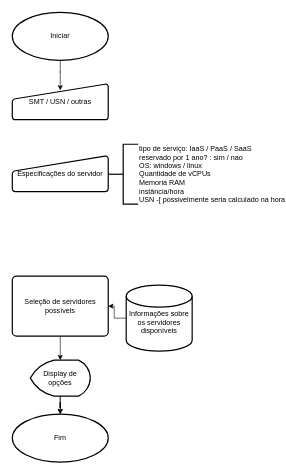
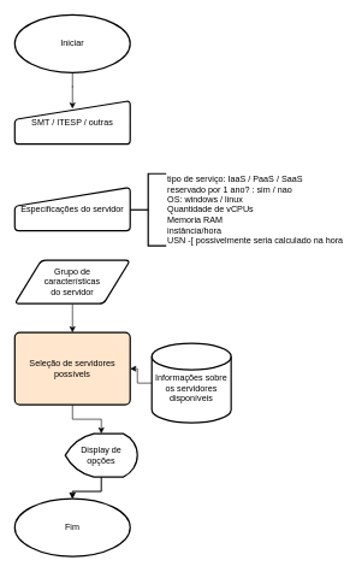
  <mxCell id="0" />
  <mxCell id="1" parent="0" />
- <mxCell id="2" value="SMT / USN / outras" style="html=1;strokeWidth=2;shape=manualInput;whiteSpace=wrap;rounded=1;size=26;arcSize=11;" vertex="1" parent="1"><mxGeometry x="20" y="139" width="160" height="60" as="geometry" /></mxCell>
+ <mxCell id="2" value="SMT / ITESP / outras" style="html=1;strokeWidth=2;shape=manualInput;whiteSpace=wrap;rounded=1;size=26;arcSize=11;" vertex="1" parent="1"><mxGeometry x="20" y="139" width="160" height="60" as="geometry" /></mxCell>
  <mxCell id="3" value="Especificações do servidor" style="html=1;strokeWidth=2;shape=manualInput;whiteSpace=wrap;rounded=1;size=26;arcSize=11;" vertex="1" parent="1"><mxGeometry x="20" y="259" width="160" height="60" as="geometry" /></mxCell>
  <mxCell id="4" value="tipo de serviço: IaaS / PaaS / SaaS&lt;br&gt;reservado por 1 ano? : sim / nao&lt;br&gt;OS: windows / linux&lt;br&gt;Quantidade de vCPUs&lt;br&gt;Memoria RAM&lt;br&gt;instância/hora&lt;br&gt;USN -[ possivelmente seria calculado na hora" style="strokeWidth=2;html=1;shape=mxgraph.flowchart.annotation_2;align=left;labelPosition=right;pointerEvents=1;" vertex="1" parent="1"><mxGeometry x="180" y="240" width="50" height="100" as="geometry" /></mxCell>
  <mxCell id="5" value="" style="edgeStyle=orthogonalEdgeStyle;rounded=0;orthogonalLoop=1;jettySize=auto;html=1;" edge="1" parent="1" source="6" target="13"><mxGeometry relative="1" as="geometry" /></mxCell>
  <mxCell id="6" value="&lt;div&gt;&lt;br&gt;&lt;/div&gt;&lt;div&gt;Informações sobre os servidores disponíveis&lt;/div&gt;" style="strokeWidth=2;html=1;shape=mxgraph.flowchart.database;whiteSpace=wrap;" vertex="1" parent="1"><mxGeometry x="210" y="475" width="110" height="110" as="geometry" /></mxCell>
+ <mxCell id="7" style="edgeStyle=orthogonalEdgeStyle;rounded=0;orthogonalLoop=1;jettySize=auto;html=1;entryX=0.5;entryY=0;entryDx=0;entryDy=0;" edge="1" parent="1" source="8" target="13"><mxGeometry relative="1" as="geometry" /></mxCell>
+ <mxCell id="8" value="&lt;div&gt;Grupo de&lt;/div&gt;&lt;div&gt;características&lt;/div&gt;&lt;div&gt;do servidor&lt;/div&gt;" style="shape=parallelogram;html=1;strokeWidth=2;perimeter=parallelogramPerimeter;whiteSpace=wrap;rounded=1;arcSize=12;size=0.23;" vertex="1" parent="1"><mxGeometry x="20" y="360" width="160" height="60" as="geometry" /></mxCell>
  <mxCell id="9" value="" style="edgeStyle=orthogonalEdgeStyle;rounded=0;orthogonalLoop=1;jettySize=auto;html=1;" edge="1" parent="1" source="11" target="16"><mxGeometry relative="1" as="geometry" /></mxCell>
  <mxCell id="10" value="" style="edgeStyle=orthogonalEdgeStyle;rounded=0;orthogonalLoop=1;jettySize=auto;html=1;" edge="1" parent="1" source="11" target="16"><mxGeometry relative="1" as="geometry" /></mxCell>
- <mxCell id="11" value="&lt;div&gt;Display de&lt;br&gt;&lt;/div&gt;&lt;div&gt;opções&lt;/div&gt;" style="strokeWidth=2;html=1;shape=mxgraph.flowchart.display;whiteSpace=wrap;" vertex="1" parent="1"><mxGeometry x="50" y="600" width="100" height="60" as="geometry" /></mxCell>
+ <mxCell id="11" value="&lt;div&gt;Display de&lt;br&gt;&lt;/div&gt;&lt;div&gt;opções&lt;/div&gt;" style="strokeWidth=2;html=1;shape=mxgraph.flowchart.display;whiteSpace=wrap;" vertex="1" parent="1"><mxGeometry x="90" y="600" width="100" height="60" as="geometry" /></mxCell>
  <mxCell id="12" value="" style="edgeStyle=orthogonalEdgeStyle;rounded=0;orthogonalLoop=1;jettySize=auto;html=1;" edge="1" parent="1" source="13" target="11"><mxGeometry relative="1" as="geometry" /></mxCell>
- <mxCell id="13" value="Seleção de servidores possívels" style="rounded=1;whiteSpace=wrap;html=1;absoluteArcSize=1;arcSize=14;strokeWidth=2;" vertex="1" parent="1"><mxGeometry x="20" y="460" width="160" height="100" as="geometry" /></mxCell>
+ <mxCell id="13" value="Seleção de servidores possívels" style="rounded=1;whiteSpace=wrap;html=1;absoluteArcSize=1;arcSize=14;strokeWidth=2;fillColor=#ffe6cc;" vertex="1" parent="1"><mxGeometry x="20" y="460" width="160" height="100" as="geometry" /></mxCell>
  <mxCell id="14" value="" style="edgeStyle=orthogonalEdgeStyle;rounded=0;orthogonalLoop=1;jettySize=auto;html=1;exitX=0.5;exitY=1;exitDx=0;exitDy=0;exitPerimeter=0;entryX=0.5;entryY=0.183;entryDx=0;entryDy=0;entryPerimeter=0;" edge="1" parent="1" source="15" target="2"><mxGeometry relative="1" as="geometry"><mxPoint x="100" y="112" as="sourcePoint" /><mxPoint x="80" y="125" as="targetPoint" /></mxGeometry></mxCell>
  <mxCell id="15" value="Iniciar" style="strokeWidth=2;html=1;shape=mxgraph.flowchart.start_1;whiteSpace=wrap;" vertex="1" parent="1"><mxGeometry x="20" y="20" width="160" height="80" as="geometry" /></mxCell>
  <mxCell id="16" value="&lt;div&gt;Fim&lt;/div&gt;" style="strokeWidth=2;html=1;shape=mxgraph.flowchart.start_1;whiteSpace=wrap;" vertex="1" parent="1"><mxGeometry x="20" y="690" width="160" height="80" as="geometry" /></mxCell>
